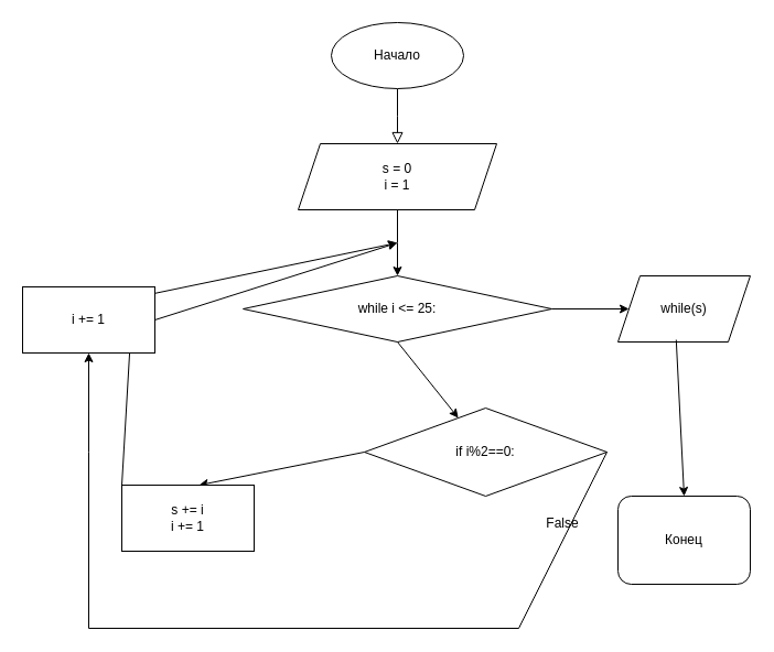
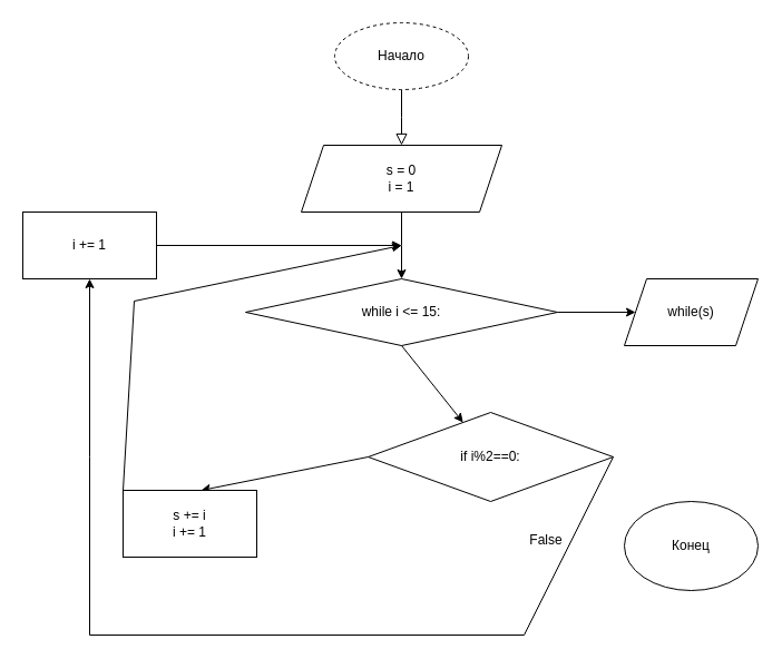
  <mxCell id="0" />
  <mxCell id="1" parent="0" />
  <mxCell id="2" value="" style="rounded=0;html=1;jettySize=auto;orthogonalLoop=1;fontSize=11;endArrow=block;endFill=0;endSize=8;strokeWidth=1;shadow=0;labelBackgroundColor=none;edgeStyle=orthogonalEdgeStyle;exitX=0.5;exitY=1;exitDx=0;exitDy=0;" parent="1" source="3" edge="1"><mxGeometry relative="1" as="geometry"><mxPoint x="360" y="100" as="sourcePoint" /><mxPoint x="360" y="130" as="targetPoint" /></mxGeometry></mxCell>
- <mxCell id="3" value="Начало" style="ellipse;whiteSpace=wrap;html=1;" parent="1" vertex="1"><mxGeometry x="300" y="20" width="120" height="60" as="geometry" /></mxCell>
+ <mxCell id="3" value="Начало" style="ellipse;whiteSpace=wrap;html=1;dashed=1;" parent="1" vertex="1"><mxGeometry x="300" y="20" width="120" height="60" as="geometry" /></mxCell>
  <mxCell id="4" value="" style="edgeStyle=orthogonalEdgeStyle;rounded=0;orthogonalLoop=1;jettySize=auto;html=1;exitX=0.5;exitY=1;exitDx=0;exitDy=0;" parent="1" source="6" edge="1"><mxGeometry relative="1" as="geometry"><mxPoint x="360" y="200" as="sourcePoint" /><mxPoint x="360" y="250" as="targetPoint" /></mxGeometry></mxCell>
- <mxCell id="5" value="Конец" style="whiteSpace=wrap;html=1;rounded=1;" parent="1" vertex="1"><mxGeometry x="560" y="450" width="120" height="80" as="geometry" /></mxCell>
+ <mxCell id="5" value="Конец" style="ellipse;whiteSpace=wrap;html=1;" parent="1" vertex="1"><mxGeometry x="560" y="450" width="120" height="80" as="geometry" /></mxCell>
  <mxCell id="6" value="s = 0&lt;br&gt;i = 1" style="shape=parallelogram;perimeter=parallelogramPerimeter;whiteSpace=wrap;html=1;fixedSize=1;" parent="1" vertex="1"><mxGeometry x="270" y="130" width="180" height="60" as="geometry" /></mxCell>
- <mxCell id="7" value="while i &amp;lt;= 25:" style="rhombus;whiteSpace=wrap;html=1;" parent="1" vertex="1"><mxGeometry x="220" y="250" width="280" height="60" as="geometry" /></mxCell>
+ <mxCell id="7" value="while i &amp;lt;= 15:" style="rhombus;whiteSpace=wrap;html=1;" parent="1" vertex="1"><mxGeometry x="220" y="250" width="280" height="60" as="geometry" /></mxCell>
  <mxCell id="8" value="" style="endArrow=classic;html=1;rounded=0;exitX=0.5;exitY=1;exitDx=0;exitDy=0;" parent="1" source="7" target="9" edge="1"><mxGeometry width="50" height="50" relative="1" as="geometry"><mxPoint x="440" y="310" as="sourcePoint" /><mxPoint x="360" y="350" as="targetPoint" /></mxGeometry></mxCell>
  <mxCell id="9" value="if i%2==0:" style="rhombus;whiteSpace=wrap;html=1;" parent="1" vertex="1"><mxGeometry x="330" y="370" width="220" height="80" as="geometry" /></mxCell>
  <mxCell id="10" value="" style="endArrow=classic;html=1;rounded=0;exitX=0;exitY=0.5;exitDx=0;exitDy=0;" parent="1" source="9" edge="1"><mxGeometry width="50" height="50" relative="1" as="geometry"><mxPoint x="180" y="510" as="sourcePoint" /><mxPoint x="180" y="440" as="targetPoint" /></mxGeometry></mxCell>
  <mxCell id="11" value="" style="endArrow=classic;html=1;rounded=0;exitX=1;exitY=0.5;exitDx=0;exitDy=0;entryX=0.5;entryY=1;entryDx=0;entryDy=0;" parent="1" source="9" edge="1" target="18"><mxGeometry width="50" height="50" relative="1" as="geometry"><mxPoint x="570" y="530" as="sourcePoint" /><mxPoint x="70" y="250" as="targetPoint" /><Array as="points"><mxPoint x="470" y="570" /><mxPoint x="80" y="570" /><mxPoint x="80" y="410" /></Array></mxGeometry></mxCell>
- <mxCell id="12" value="False" style="text;html=1;strokeColor=none;fillColor=none;align=center;verticalAlign=middle;whiteSpace=wrap;rounded=0;" parent="1" vertex="1"><mxGeometry x="480" y="460" width="60" height="30" as="geometry" /></mxCell>
+ <mxCell id="12" value="False" style="text;html=1;strokeColor=none;fillColor=none;align=center;verticalAlign=middle;whiteSpace=wrap;rounded=0;" parent="1" vertex="1"><mxGeometry x="460" y="470" width="60" height="30" as="geometry" /></mxCell>
  <mxCell id="13" value="s += i&lt;br&gt;i += 1" style="rounded=0;whiteSpace=wrap;html=1;" parent="1" vertex="1"><mxGeometry x="110" y="440" width="120" height="60" as="geometry" /></mxCell>
  <mxCell id="14" value="" style="endArrow=classic;html=1;rounded=0;exitX=0;exitY=0;exitDx=0;exitDy=0;" parent="1" source="13" edge="1"><mxGeometry width="50" height="50" relative="1" as="geometry"><mxPoint x="100" y="430" as="sourcePoint" /><mxPoint x="360" y="220" as="targetPoint" /><Array as="points"><mxPoint x="120" y="270" /></Array></mxGeometry></mxCell>
  <mxCell id="15" value="" style="endArrow=classic;html=1;rounded=0;exitX=1;exitY=0.5;exitDx=0;exitDy=0;" parent="1" source="7" edge="1"><mxGeometry width="50" height="50" relative="1" as="geometry"><mxPoint x="510" y="250" as="sourcePoint" /><mxPoint x="570" y="280" as="targetPoint" /></mxGeometry></mxCell>
  <mxCell id="16" value="while(s)" style="shape=parallelogram;perimeter=parallelogramPerimeter;whiteSpace=wrap;html=1;fixedSize=1;" parent="1" vertex="1"><mxGeometry x="560" y="250" width="120" height="60" as="geometry" /></mxCell>
- <mxCell id="17" value="" style="endArrow=classic;html=1;rounded=0;exitX=0.44;exitY=0.967;exitDx=0;exitDy=0;exitPerimeter=0;entryX=0.5;entryY=0;entryDx=0;entryDy=0;" parent="1" source="16" target="5" edge="1"><mxGeometry width="50" height="50" relative="1" as="geometry"><mxPoint x="610" y="400" as="sourcePoint" /><mxPoint x="660" y="350" as="targetPoint" /></mxGeometry></mxCell>
- <mxCell id="18" value="i += 1" style="rounded=0;whiteSpace=wrap;html=1;" vertex="1" parent="1"><mxGeometry x="20" y="260" width="120" height="60" as="geometry" /></mxCell>
+ <mxCell id="18" value="i += 1" style="rounded=0;whiteSpace=wrap;html=1;" vertex="1" parent="1"><mxGeometry x="20" y="190" width="120" height="60" as="geometry" /></mxCell>
  <mxCell id="19" value="" style="endArrow=classic;html=1;rounded=0;exitX=1;exitY=0.5;exitDx=0;exitDy=0;" edge="1" parent="1" source="18"><mxGeometry width="50" height="50" relative="1" as="geometry"><mxPoint x="400" y="340" as="sourcePoint" /><mxPoint x="360" y="220" as="targetPoint" /></mxGeometry></mxCell>
